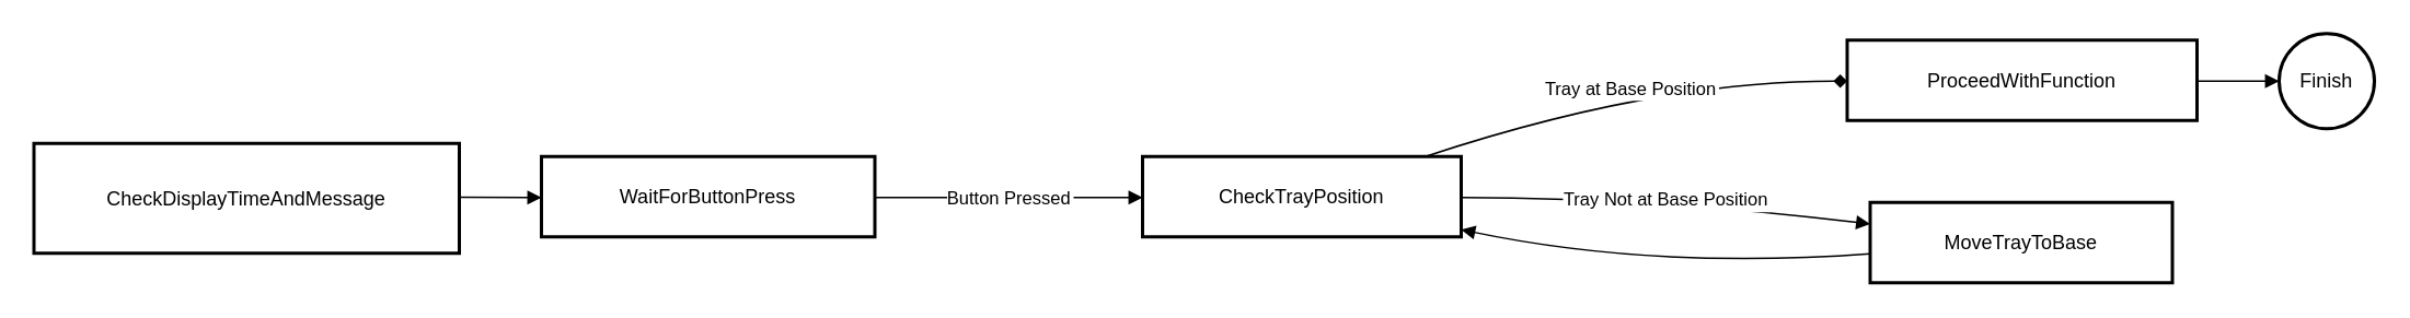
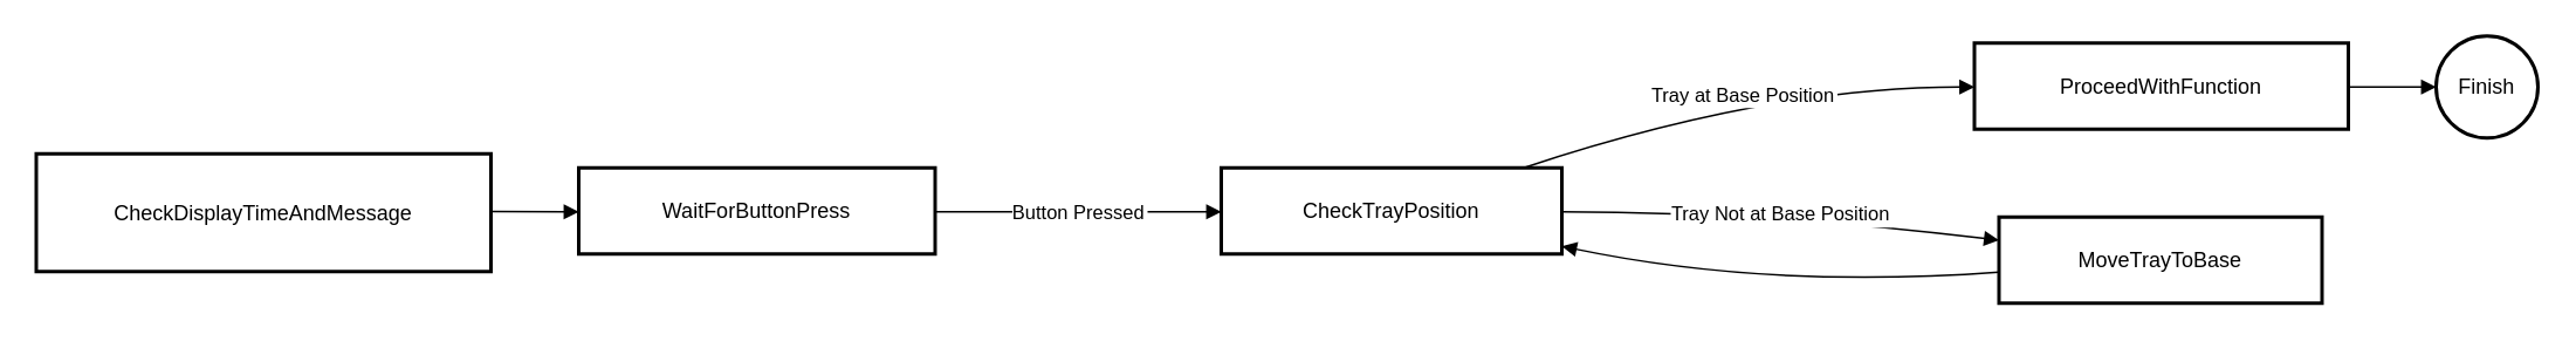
  <mxCell id="0" />
  <mxCell id="1" parent="0" />
  <mxCell id="2" value="CheckDisplayTimeAndMessage" style="whiteSpace=wrap;strokeWidth=2;" vertex="1" parent="1"><mxGeometry x="20" y="87" width="259" height="67" as="geometry" /></mxCell>
  <mxCell id="3" value="WaitForButtonPress" style="whiteSpace=wrap;strokeWidth=2;" vertex="1" parent="1"><mxGeometry x="329" y="95" width="203" height="49" as="geometry" /></mxCell>
  <mxCell id="4" value="CheckTrayPosition" style="whiteSpace=wrap;strokeWidth=2;" vertex="1" parent="1"><mxGeometry x="695" y="95" width="194" height="49" as="geometry" /></mxCell>
  <mxCell id="5" value="ProceedWithFunction" style="whiteSpace=wrap;strokeWidth=2;" vertex="1" parent="1"><mxGeometry x="1124" y="24" width="213" height="49" as="geometry" /></mxCell>
  <mxCell id="6" value="MoveTrayToBase" style="whiteSpace=wrap;strokeWidth=2;" vertex="1" parent="1"><mxGeometry x="1138" y="123" width="184" height="49" as="geometry" /></mxCell>
  <mxCell id="7" value="Finish" style="ellipse;aspect=fixed;strokeWidth=2;whiteSpace=wrap;" vertex="1" parent="1"><mxGeometry x="1387" y="20" width="58" height="58" as="geometry" /></mxCell>
  <mxCell id="8" value="" style="curved=1;startArrow=none;endArrow=block;exitX=1;exitY=0.49;entryX=0;entryY=0.51;" edge="1" parent="1" source="2" target="3"><mxGeometry relative="1" as="geometry"><Array as="points" /></mxGeometry></mxCell>
  <mxCell id="9" value="Button Pressed" style="curved=1;startArrow=none;endArrow=block;exitX=1;exitY=0.51;entryX=0;entryY=0.51;" edge="1" parent="1" source="3" target="4"><mxGeometry relative="1" as="geometry"><Array as="points" /></mxGeometry></mxCell>
- <mxCell id="10" value="Tray at Base Position" style="curved=1;startArrow=none;endArrow=diamond;exitX=0.88;exitY=0.01;entryX=0;entryY=0.51;" edge="1" parent="1" source="4" target="5"><mxGeometry relative="1" as="geometry"><Array as="points"><mxPoint x="1006" y="49" /></Array></mxGeometry></mxCell>
+ <mxCell id="10" value="Tray at Base Position" style="curved=1;startArrow=none;endArrow=block;exitX=0.88;exitY=0.01;entryX=0;entryY=0.51;" edge="1" parent="1" source="4" target="5"><mxGeometry relative="1" as="geometry"><Array as="points"><mxPoint x="1006" y="49" /></Array></mxGeometry></mxCell>
  <mxCell id="11" value="Tray Not at Base Position" style="curved=1;startArrow=none;endArrow=block;exitX=1;exitY=0.51;entryX=0;entryY=0.27;" edge="1" parent="1" source="4" target="6"><mxGeometry relative="1" as="geometry"><Array as="points"><mxPoint x="1006" y="120" /></Array></mxGeometry></mxCell>
  <mxCell id="12" value="" style="curved=1;startArrow=none;endArrow=block;exitX=0;exitY=0.64;entryX=1;entryY=0.91;" edge="1" parent="1" source="6" target="4"><mxGeometry relative="1" as="geometry"><Array as="points"><mxPoint x="1006" y="164" /></Array></mxGeometry></mxCell>
  <mxCell id="13" value="" style="curved=1;startArrow=none;endArrow=block;exitX=1;exitY=0.51;entryX=0;entryY=0.5;" edge="1" parent="1" source="5" target="7"><mxGeometry relative="1" as="geometry"><Array as="points" /></mxGeometry></mxCell>
